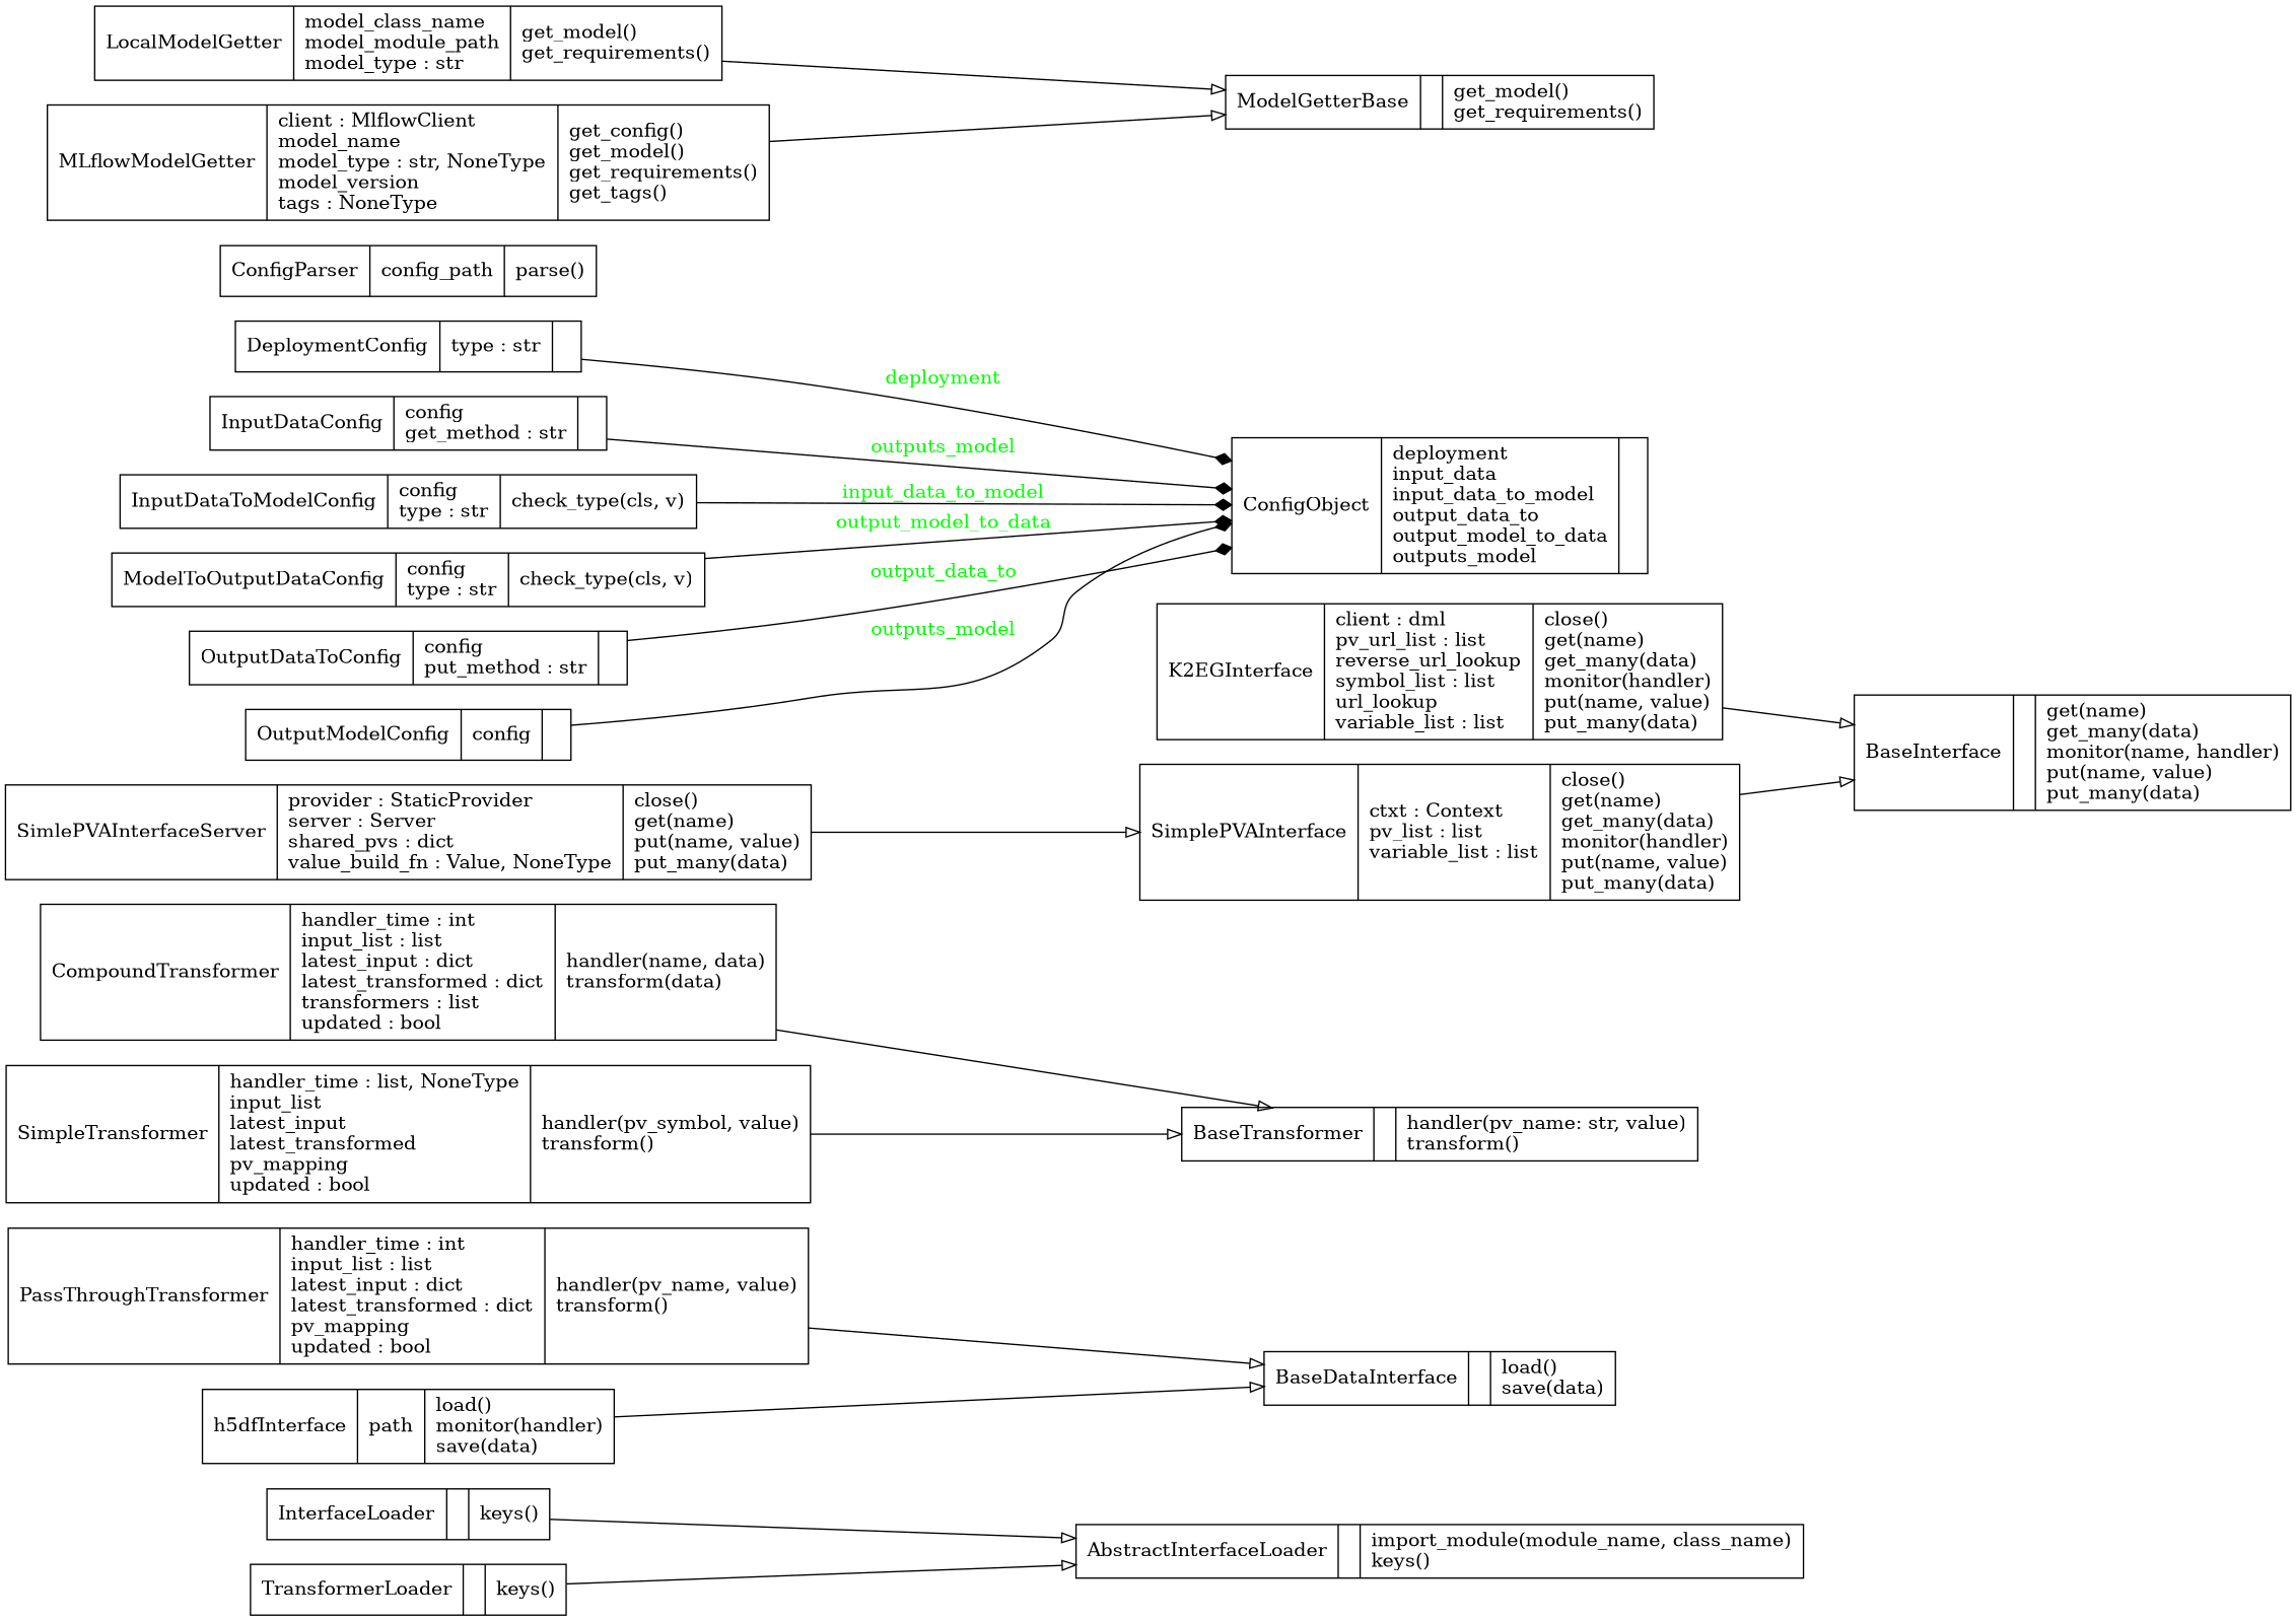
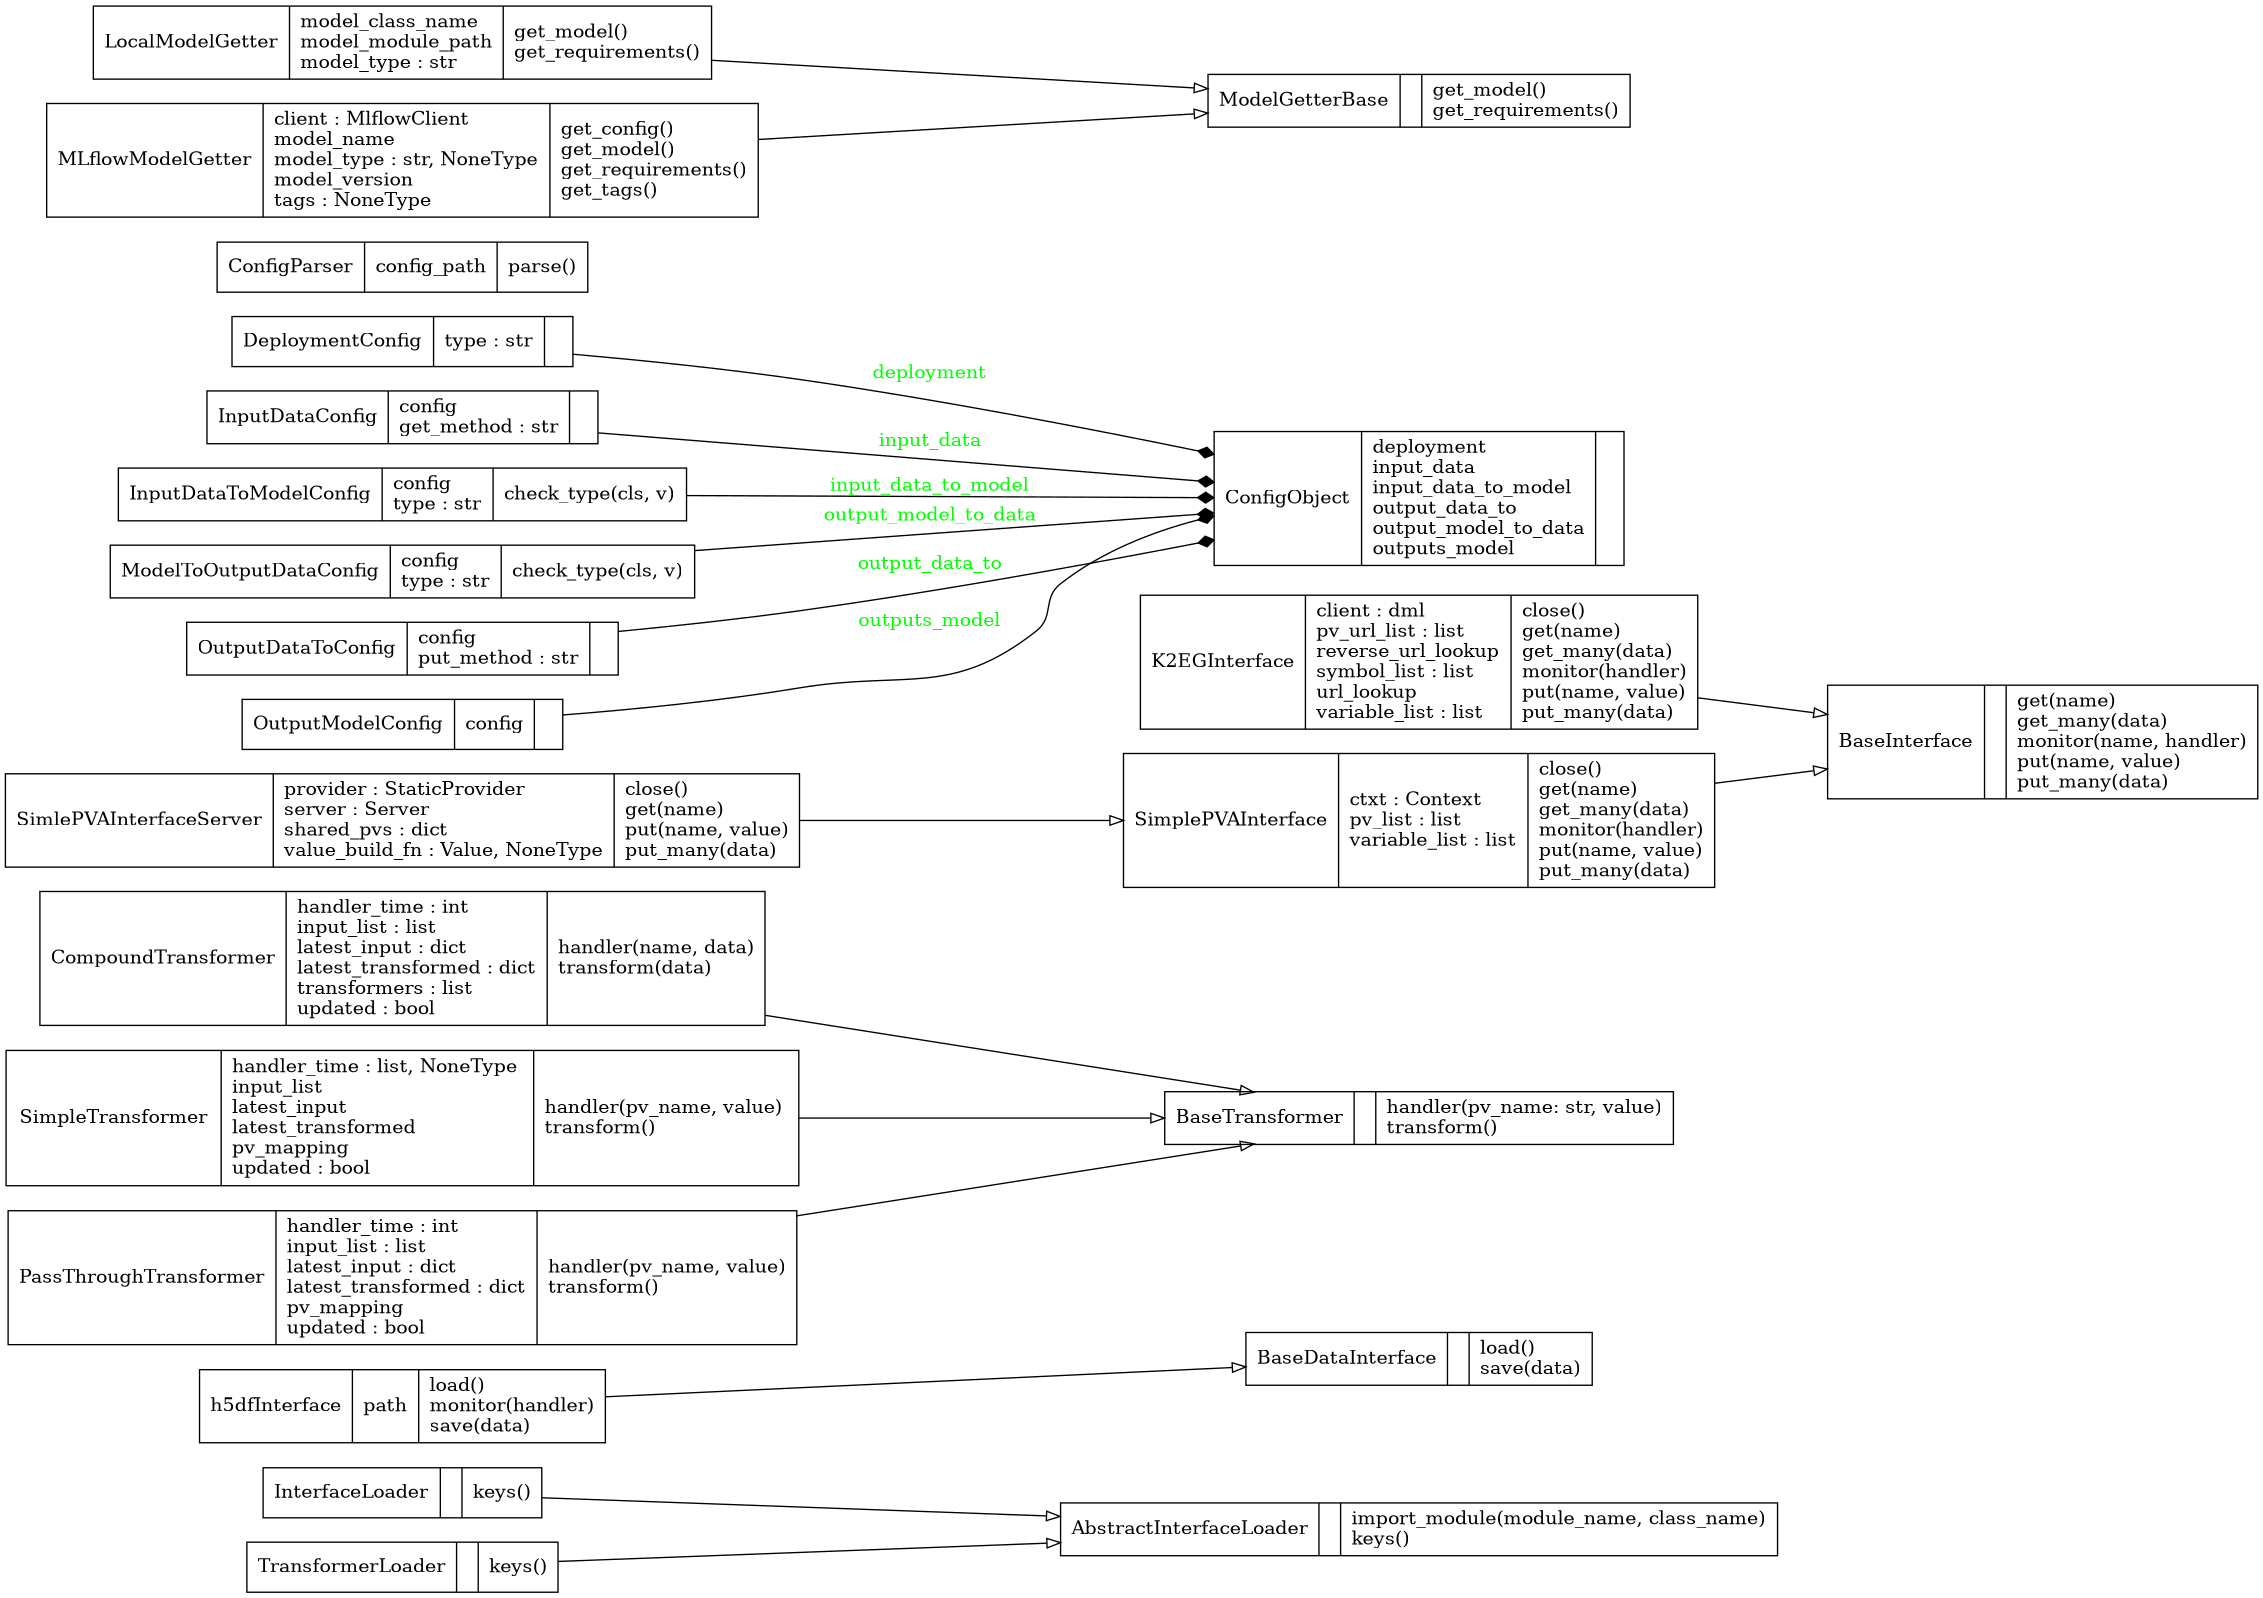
  digraph {
    rankdir=LR
    node [color=black fontcolor=black shape=record style=solid]
    edge [arrowhead=empty arrowtail=none]
    n1 [label="{AbstractInterfaceLoader|\l|import_module(module_name, class_name)\lkeys()\l}"]
    n2 [label="{BaseDataInterface|\l|load()\lsave(data)\l}"]
    n3 [label="{BaseInterface|\l|get(name)\lget_many(data)\lmonitor(name, handler)\lput(name, value)\lput_many(data)\l}"]
    n4 [label="{BaseTransformer|\l|handler(pv_name: str, value)\ltransform()\l}"]
    n5 [label="{CompoundTransformer|handler_time : int\linput_list : list\llatest_input : dict\llatest_transformed : dict\ltransformers : list\lupdated : bool\l|handler(name, data)\ltransform(data)\l}"]
    n6 [label="{ConfigObject|deployment\linput_data\linput_data_to_model\loutput_data_to\loutput_model_to_data\loutputs_model\l|}"]
    n7 [label="{ConfigParser|config_path\l|parse()\l}"]
    n8 [label="{DeploymentConfig|type : str\l|}"]
    n9 [label="{InputDataConfig|config\lget_method : str\l|}"]
    n10 [label="{InputDataToModelConfig|config\ltype : str\l|check_type(cls, v)\l}"]
    n11 [label="{InterfaceLoader|\l|keys()\l}"]
    n12 [label="{K2EGInterface|client : dml\lpv_url_list : list\lreverse_url_lookup\lsymbol_list : list\lurl_lookup\lvariable_list : list\l|close()\lget(name)\lget_many(data)\lmonitor(handler)\lput(name, value)\lput_many(data)\l}"]
    n13 [label="{LocalModelGetter|model_class_name\lmodel_module_path\lmodel_type : str\l|get_model()\lget_requirements()\l}"]
    n14 [label="{ModelGetterBase|\l|get_model()\lget_requirements()\l}"]
    n15 [label="{MLflowModelGetter|client : MlflowClient\lmodel_name\lmodel_type : str, NoneType\lmodel_version\ltags : NoneType\l|get_config()\lget_model()\lget_requirements()\lget_tags()\l}"]
    n16 [label="{ModelToOutputDataConfig|config\ltype : str\l|check_type(cls, v)\l}"]
    n17 [label="{OutputDataToConfig|config\lput_method : str\l|}"]
    n18 [label="{OutputModelConfig|config\l|}"]
    n19 [label="{PassThroughTransformer|handler_time : int\linput_list : list\llatest_input : dict\llatest_transformed : dict\lpv_mapping\lupdated : bool\l|handler(pv_name, value)\ltransform()\l}"]
    n20 [label="{SimlePVAInterfaceServer|provider : StaticProvider\lserver : Server\lshared_pvs : dict\lvalue_build_fn : Value, NoneType\l|close()\lget(name)\lput(name, value)\lput_many(data)\l}"]
    n21 [label="{SimplePVAInterface|ctxt : Context\lpv_list : list\lvariable_list : list\l|close()\lget(name)\lget_many(data)\lmonitor(handler)\lput(name, value)\lput_many(data)\l}"]
-   n22 [label="{SimpleTransformer|handler_time : list, NoneType\linput_list\llatest_input\llatest_transformed\lpv_mapping\lupdated : bool\l|handler(pv_symbol, value)\ltransform()\l}"]
+   n22 [label="{SimpleTransformer|handler_time : list, NoneType\linput_list\llatest_input\llatest_transformed\lpv_mapping\lupdated : bool\l|handler(pv_name, value)\ltransform()\l}"]
    n23 [label="{TransformerLoader|\l|keys()\l}"]
    n24 [label="{h5dfInterface|path\l|load()\lmonitor(handler)\lsave(data)\l}"]
    n5 -> n4
    n8 -> n6 [arrowhead=diamond fontcolor=green label=deployment style=solid]
-   n9 -> n6 [arrowhead=diamond fontcolor=green label=outputs_model style=solid]
+   n9 -> n6 [arrowhead=diamond fontcolor=green label=input_data style=solid]
    n10 -> n6 [arrowhead=diamond fontcolor=green label=input_data_to_model style=solid]
    n11 -> n1
    n12 -> n3
    n13 -> n14
    n15 -> n14
    n16 -> n6 [arrowhead=diamond fontcolor=green label=output_model_to_data style=solid]
    n17 -> n6 [arrowhead=diamond fontcolor=green label=output_data_to style=solid]
    n18 -> n6 [arrowhead=diamond fontcolor=green label=outputs_model style=solid]
-   n19 -> n2
+   n19 -> n4
    n20 -> n21
    n21 -> n3
    n22 -> n4
    n23 -> n1
    n24 -> n2
  }
